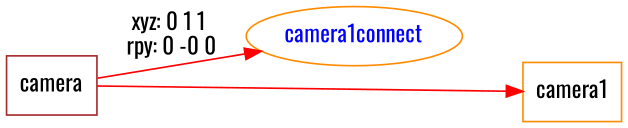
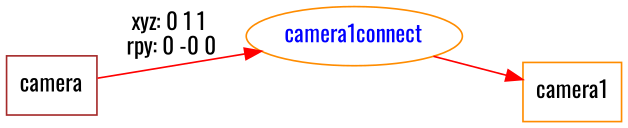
  digraph {
    fontname=Oswald
    rankdir=LR
    node [color=darkorange fontname=Oswald shape=box]
    edge [color=red fontname=Oswald]
    n1 [color=brown label=camera]
    camera1connect [fontcolor=blue shape=ellipse]
    n3 [label=camera1]
    n1 -> camera1connect [label="xyz: 0 1 1 \nrpy: 0 -0 0"]
-   n1 -> n3
+   camera1connect -> n3
  }
